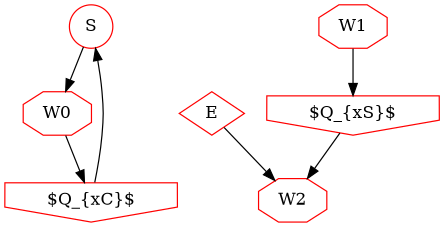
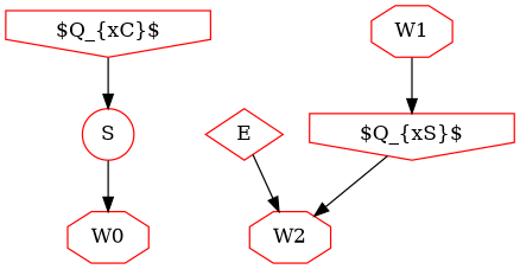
  digraph {
    node [color=red shape=octagon]
    S [shape=circle]
    W0
    n3 [label="$Q_{xC}$" shape=invhouse]
    E [shape=diamond]
    W2
    n6 [label="$Q_{xS}$" shape=invhouse]
    W1
    S -> W0
-   W0 -> n3
    n3 -> S
    E -> W2
    n6 -> W2
    W1 -> n6
  }
